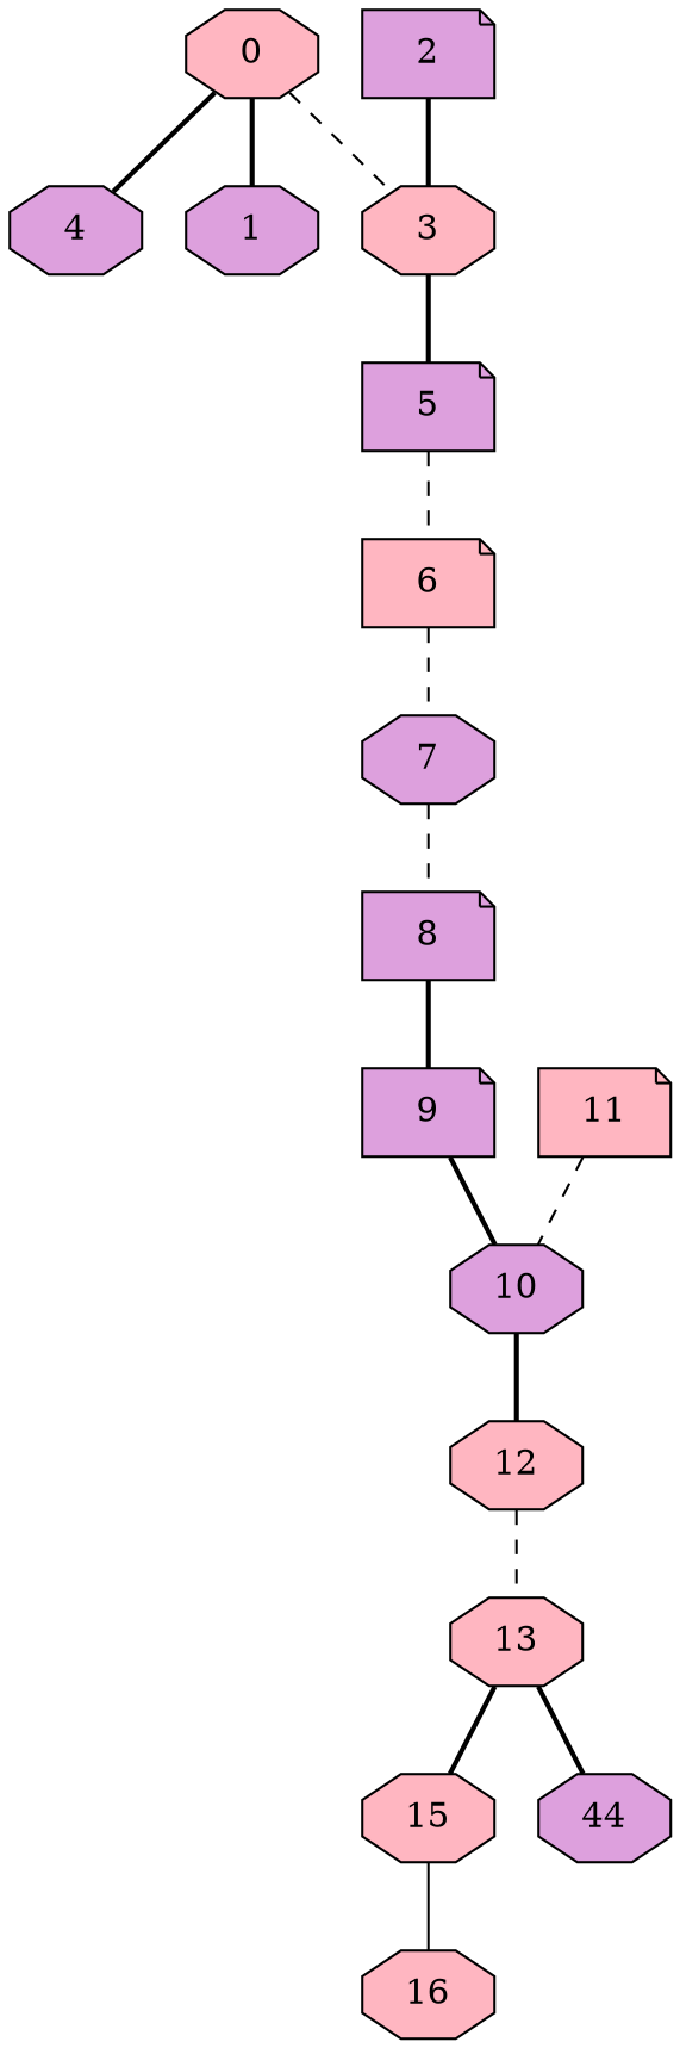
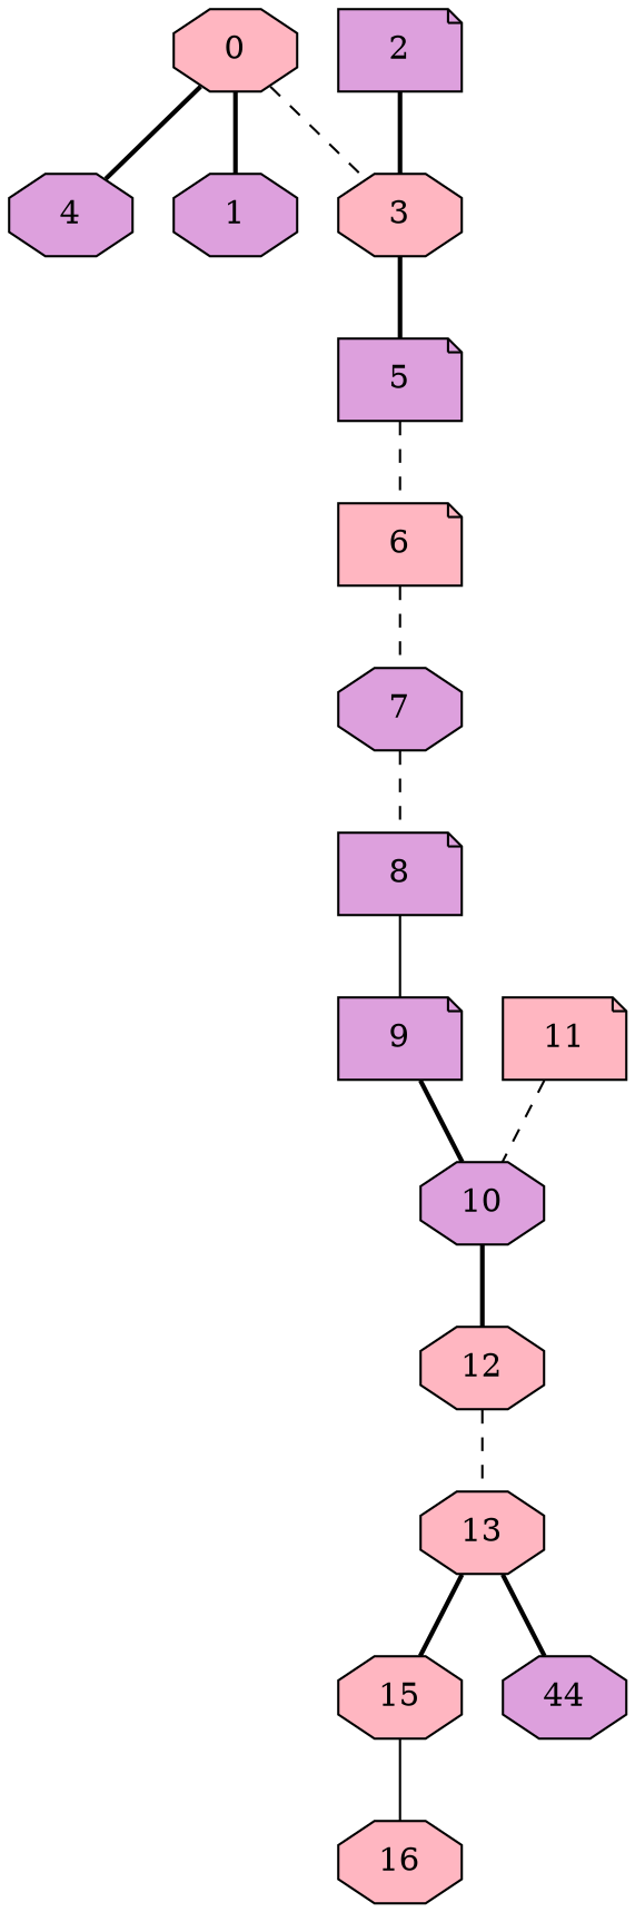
  graph {
    node [fillcolor=plum shape=octagon style=filled]
    edge [style=bold]
    n1 [fillcolor=lightpink label=12]
    n2 [fillcolor=lightpink label=13]
    n3 [fillcolor=lightpink label=15]
    n4 [label=44]
    n5 [fillcolor=lightpink label=16]
    n6 [fillcolor=lightpink label=0]
    n7 [label=4]
    n8 [fillcolor=lightpink label=3]
    n9 [label=1]
    n10 [label=5 shape=note]
    n11 [fillcolor=lightpink label=6 shape=note]
    n12 [label=2 shape=note]
    n13 [label=7]
    n14 [label=8 shape=note]
    n15 [label=9 shape=note]
    n16 [label=10]
    n17 [fillcolor=lightpink label=11 shape=note]
    n1 -- n2 [style=dashed]
    n2 -- n3
    n2 -- n4
    n3 -- n5 [style=solid]
    n6 -- n7
    n6 -- n8 [style=dashed]
    n6 -- n9
    n8 -- n10
    n10 -- n11 [style=dashed]
    n11 -- n13 [style=dashed]
    n12 -- n8
    n13 -- n14 [style=dashed]
-   n14 -- n15
+   n14 -- n15 [style=solid]
    n15 -- n16
    n16 -- n1
    n17 -- n16 [style=dashed]
  }
